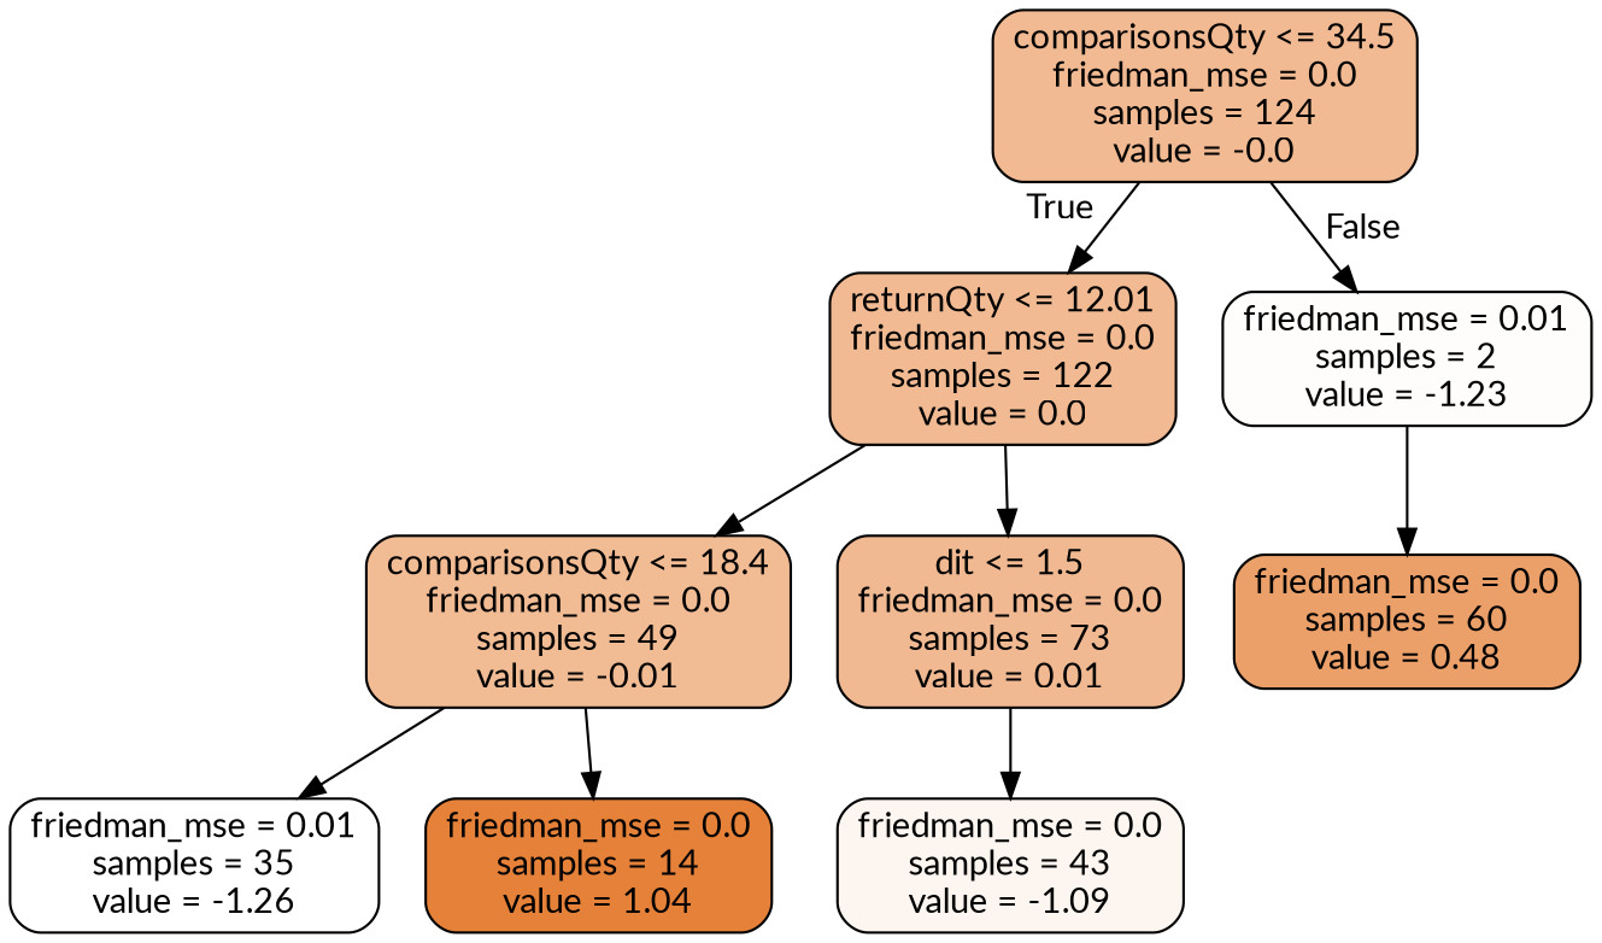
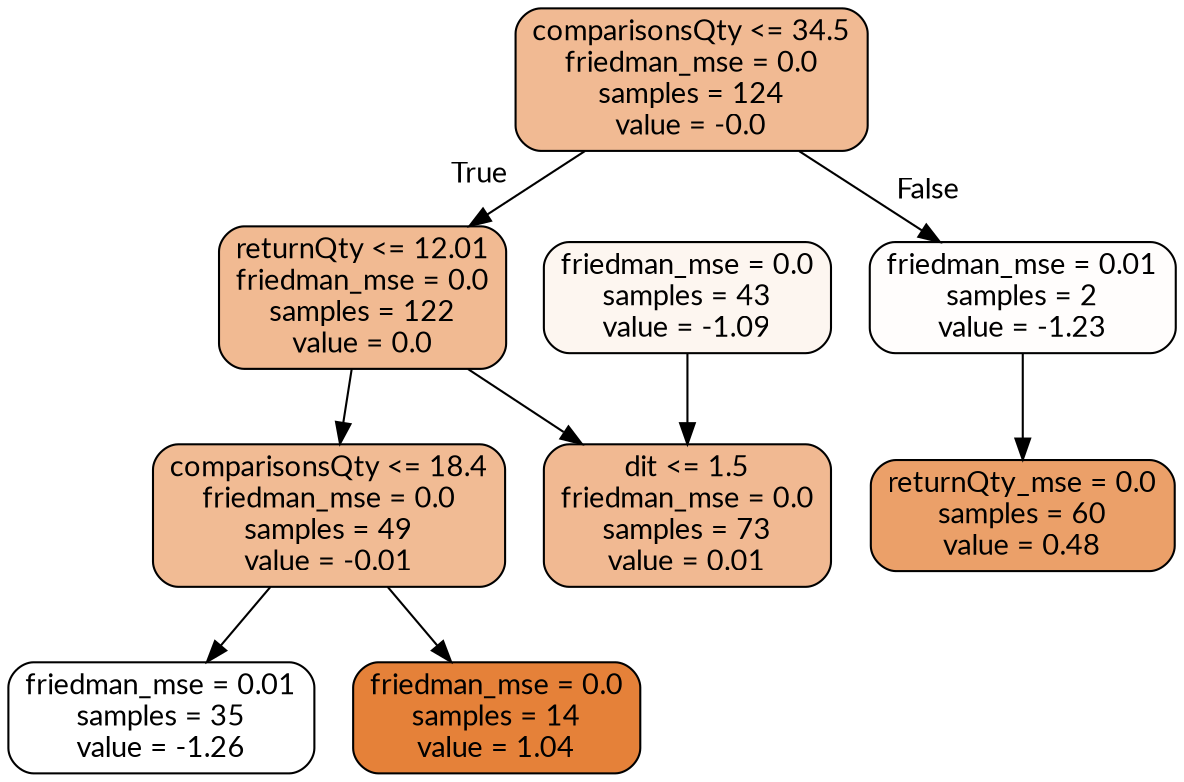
  digraph {
    fontname=Lato
    node [color=black fontname=Lato shape=box style="filled, rounded"]
    edge [fontname=Lato]
    n1 [fillcolor="#f1ba93" label="comparisonsQty <= 34.5\nfriedman_mse = 0.0\nsamples = 124\nvalue = -0.0"]
    n2 [fillcolor="#f1ba92" label="returnQty <= 12.01\nfriedman_mse = 0.0\nsamples = 122\nvalue = 0.0"]
    n3 [fillcolor="#fffdfc" label="friedman_mse = 0.01\nsamples = 2\nvalue = -1.23"]
    n4 [fillcolor="#f1bb94" label="comparisonsQty <= 18.4\nfriedman_mse = 0.0\nsamples = 49\nvalue = -0.01"]
    n5 [fillcolor="#f1b992" label="dit <= 1.5\nfriedman_mse = 0.0\nsamples = 73\nvalue = 0.01"]
-   n6 [fillcolor="#eba069" label="friedman_mse = 0.0\nsamples = 60\nvalue = 0.48"]
+   n6 [fillcolor="#eba069" label="returnQty_mse = 0.0\nsamples = 60\nvalue = 0.48"]
    n7 [fillcolor="#ffffff" label="friedman_mse = 0.01\nsamples = 35\nvalue = -1.26"]
    n8 [fillcolor="#e58139" label="friedman_mse = 0.0\nsamples = 14\nvalue = 1.04"]
    n9 [fillcolor="#fdf6f0" label="friedman_mse = 0.0\nsamples = 43\nvalue = -1.09"]
    n1 -> n2 [headlabel=True labelangle=45 labeldistance=2.5]
    n1 -> n3 [headlabel=False labelangle=-45 labeldistance=2.5]
    n2 -> n4
    n2 -> n5
    n3 -> n6
    n4 -> n7
    n4 -> n8
-   n5 -> n9
+   n9 -> n5
  }
